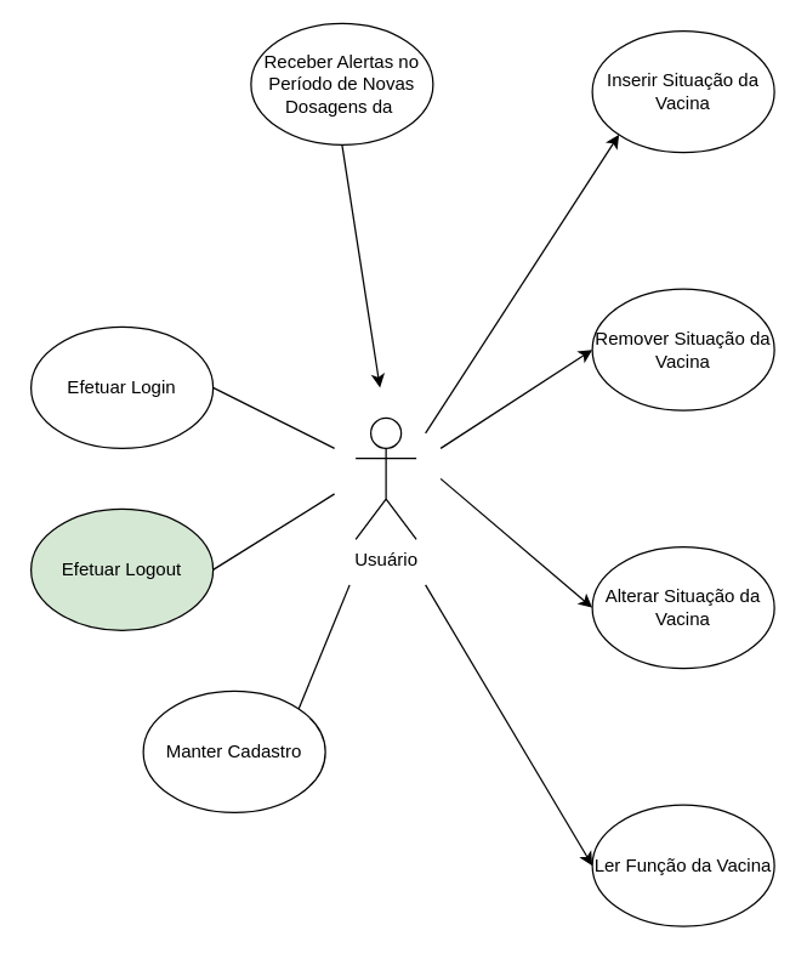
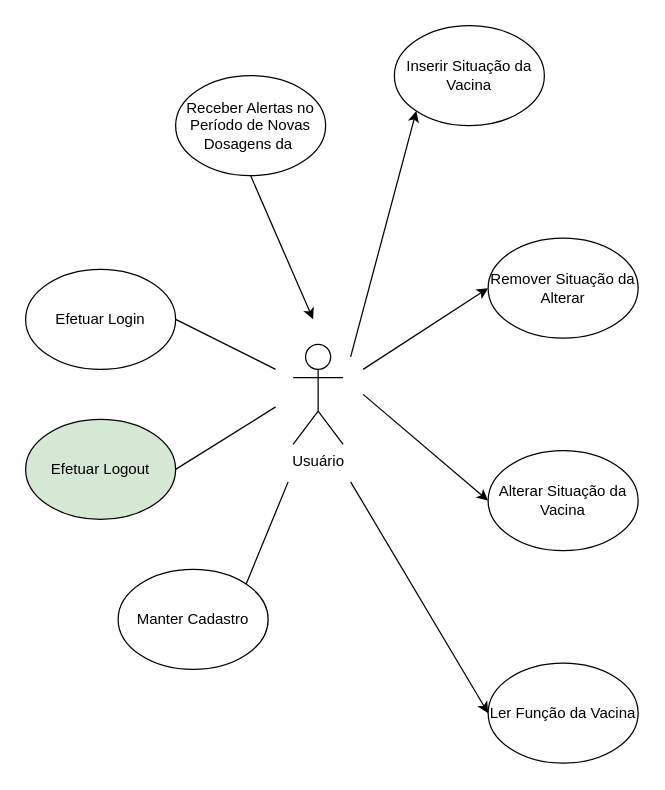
  <mxCell id="0" />
  <mxCell id="1" parent="0" />
  <mxCell id="2" value="Usuário" style="shape=umlActor;verticalLabelPosition=bottom;verticalAlign=top;html=1;outlineConnect=0;" parent="1" vertex="1"><mxGeometry x="234" y="275" width="40" height="80" as="geometry" /></mxCell>
  <mxCell id="3" value="Efetuar Login" style="ellipse;whiteSpace=wrap;html=1;" parent="1" vertex="1"><mxGeometry x="20" y="215" width="120" height="80" as="geometry" /></mxCell>
  <mxCell id="4" value="Efetuar Logout" style="ellipse;whiteSpace=wrap;html=1;fillColor=#d5e8d4;" parent="1" vertex="1"><mxGeometry x="20" y="335" width="120" height="80" as="geometry" /></mxCell>
  <mxCell id="5" value="" style="endArrow=none;html=1;entryX=1;entryY=0.5;entryDx=0;entryDy=0;" parent="1" target="4" edge="1"><mxGeometry width="50" height="50" relative="1" as="geometry"><mxPoint x="220" y="325" as="sourcePoint" /><mxPoint x="300" y="275" as="targetPoint" /></mxGeometry></mxCell>
  <mxCell id="6" value="" style="endArrow=none;html=1;entryX=1;entryY=0.5;entryDx=0;entryDy=0;" parent="1" target="3" edge="1"><mxGeometry width="50" height="50" relative="1" as="geometry"><mxPoint x="220" y="295" as="sourcePoint" /><mxPoint x="300" y="275" as="targetPoint" /></mxGeometry></mxCell>
- <mxCell id="7" value="Inserir Situação da Vacina" style="ellipse;whiteSpace=wrap;html=1;" parent="1" vertex="1"><mxGeometry x="390" y="20" width="120" height="80" as="geometry" /></mxCell>
- <mxCell id="8" value="Remover Situação da Vacina" style="ellipse;whiteSpace=wrap;html=1;" parent="1" vertex="1"><mxGeometry x="390" y="190" width="120" height="80" as="geometry" /></mxCell>
+ <mxCell id="7" value="Inserir Situação da Vacina" style="ellipse;whiteSpace=wrap;html=1;" parent="1" vertex="1"><mxGeometry x="315" y="20" width="120" height="80" as="geometry" /></mxCell>
+ <mxCell id="8" value="Remover Situação da Alterar" style="ellipse;whiteSpace=wrap;html=1;" parent="1" vertex="1"><mxGeometry x="390" y="190" width="120" height="80" as="geometry" /></mxCell>
  <mxCell id="9" value="Alterar Situação da Vacina" style="ellipse;whiteSpace=wrap;html=1;" parent="1" vertex="1"><mxGeometry x="390" y="360" width="120" height="80" as="geometry" /></mxCell>
  <mxCell id="10" value="Ler Função da Vacina" style="ellipse;whiteSpace=wrap;html=1;" parent="1" vertex="1"><mxGeometry x="390" y="530" width="120" height="80" as="geometry" /></mxCell>
  <mxCell id="11" value="Manter Cadastro" style="ellipse;whiteSpace=wrap;html=1;" vertex="1" parent="1"><mxGeometry x="94" y="455" width="120" height="80" as="geometry" /></mxCell>
  <mxCell id="12" value="" style="endArrow=none;html=1;exitX=1;exitY=0;exitDx=0;exitDy=0;" edge="1" parent="1" source="11"><mxGeometry width="50" height="50" relative="1" as="geometry"><mxPoint x="330" y="365" as="sourcePoint" /><mxPoint x="230" y="385" as="targetPoint" /></mxGeometry></mxCell>
  <mxCell id="13" value="" style="endArrow=classic;html=1;entryX=0;entryY=1;entryDx=0;entryDy=0;" edge="1" parent="1" target="7"><mxGeometry width="50" height="50" relative="1" as="geometry"><mxPoint x="280" y="285" as="sourcePoint" /><mxPoint x="380" y="295" as="targetPoint" /></mxGeometry></mxCell>
  <mxCell id="14" value="" style="endArrow=classic;html=1;entryX=0;entryY=0.5;entryDx=0;entryDy=0;" edge="1" parent="1" target="8"><mxGeometry width="50" height="50" relative="1" as="geometry"><mxPoint x="290" y="295" as="sourcePoint" /><mxPoint x="380" y="295" as="targetPoint" /></mxGeometry></mxCell>
  <mxCell id="15" value="" style="endArrow=classic;html=1;entryX=0;entryY=0.5;entryDx=0;entryDy=0;" edge="1" parent="1" target="9"><mxGeometry width="50" height="50" relative="1" as="geometry"><mxPoint x="290" y="315" as="sourcePoint" /><mxPoint x="380" y="295" as="targetPoint" /></mxGeometry></mxCell>
  <mxCell id="16" value="" style="endArrow=classic;html=1;entryX=0;entryY=0.5;entryDx=0;entryDy=0;" edge="1" parent="1" target="10"><mxGeometry width="50" height="50" relative="1" as="geometry"><mxPoint x="280" y="385" as="sourcePoint" /><mxPoint x="380" y="295" as="targetPoint" /></mxGeometry></mxCell>
- <mxCell id="17" value="Receber Alertas no Período de Novas Dosagens da&amp;nbsp;" style="ellipse;whiteSpace=wrap;html=1;" vertex="1" parent="1"><mxGeometry x="165" y="15" width="120" height="80" as="geometry" /></mxCell>
+ <mxCell id="17" value="Receber Alertas no Período de Novas Dosagens da&amp;nbsp;" style="ellipse;whiteSpace=wrap;html=1;" vertex="1" parent="1"><mxGeometry x="140" y="60" width="120" height="80" as="geometry" /></mxCell>
  <mxCell id="18" value="" style="endArrow=classic;html=1;exitX=0.5;exitY=1;exitDx=0;exitDy=0;" edge="1" parent="1" source="17"><mxGeometry width="50" height="50" relative="1" as="geometry"><mxPoint x="330" y="325" as="sourcePoint" /><mxPoint x="250" y="255" as="targetPoint" /></mxGeometry></mxCell>
